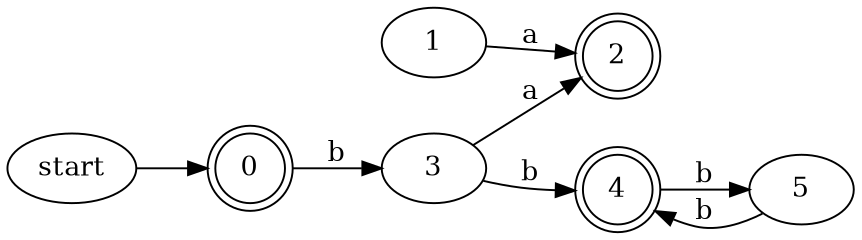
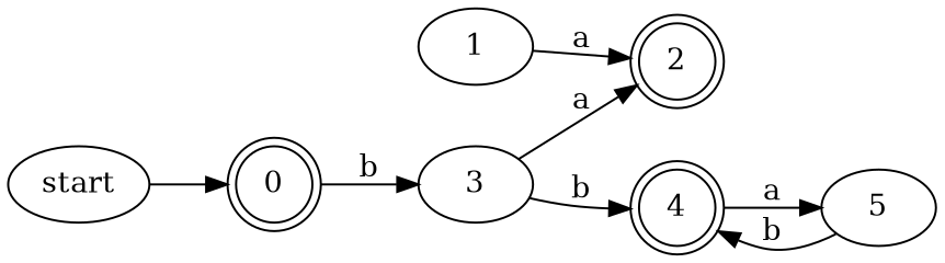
  digraph {
    rankdir=LR
    n1 [label=0 shape=doublecircle]
    n2 [label=3]
    n3 [label=2 shape=doublecircle]
    n4 [label=4 shape=doublecircle]
    n5 [label=1]
    n6 [label=5]
    n7 [label=start]
    n1 -> n2 [label=b]
    n2 -> n3 [label=a]
    n2 -> n4 [label=b]
-   n4 -> n6 [label=b]
+   n4 -> n6 [label=a]
    n5 -> n3 [label=a]
    n6 -> n4 [label=b]
    n7 -> n1
  }
